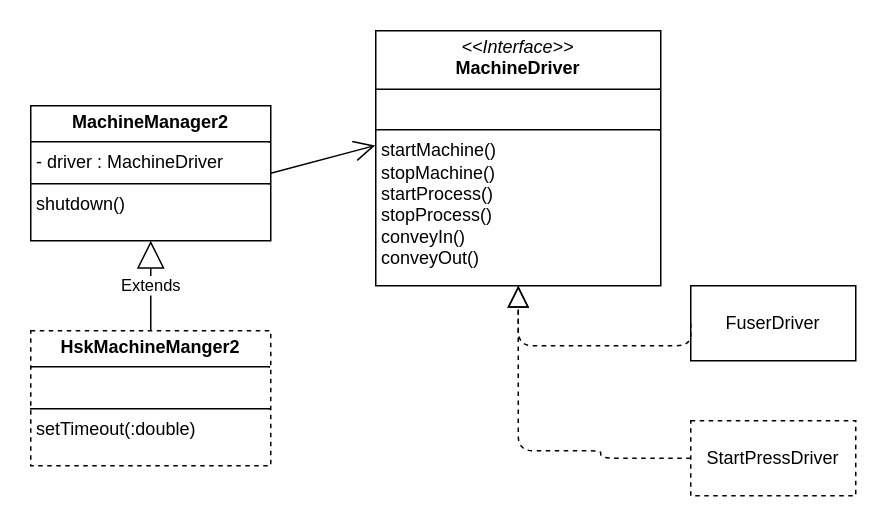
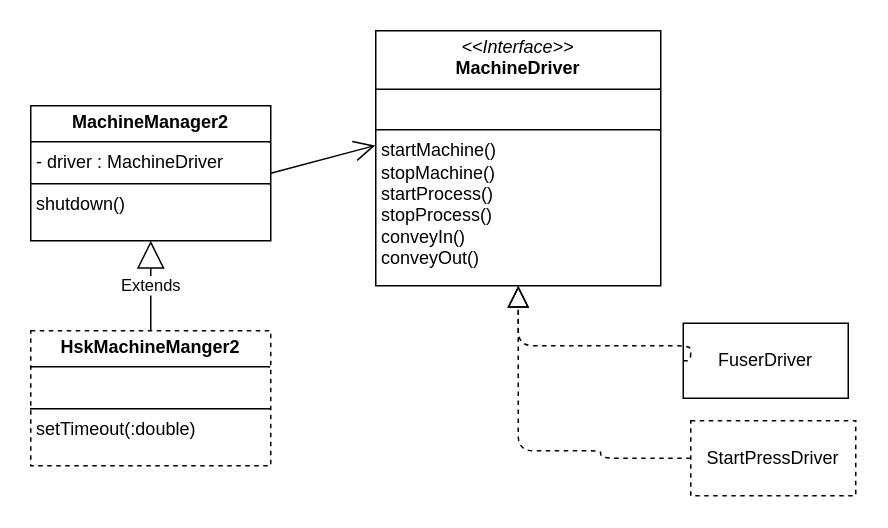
  <mxCell id="0" />
  <mxCell id="1" parent="0" />
  <mxCell id="2" value="&lt;p style=&quot;margin:0px;margin-top:4px;text-align:center;&quot;&gt;&lt;i&gt;&amp;lt;&amp;lt;Interface&amp;gt;&amp;gt;&lt;/i&gt;&lt;br&gt;&lt;b&gt;MachineDriver&lt;/b&gt;&lt;/p&gt;&lt;hr size=&quot;1&quot; style=&quot;border-style:solid;&quot;&gt;&lt;p style=&quot;margin:0px;margin-left:4px;&quot;&gt;&lt;br&gt;&lt;/p&gt;&lt;hr size=&quot;1&quot; style=&quot;border-style:solid;&quot;&gt;&lt;p style=&quot;margin:0px;margin-left:4px;&quot;&gt;startMachine()&lt;/p&gt;&lt;p style=&quot;margin:0px;margin-left:4px;&quot;&gt;stopMachine()&lt;/p&gt;&lt;p style=&quot;margin:0px;margin-left:4px;&quot;&gt;startProcess()&lt;/p&gt;&lt;p style=&quot;margin:0px;margin-left:4px;&quot;&gt;stopProcess()&lt;/p&gt;&lt;p style=&quot;margin:0px;margin-left:4px;&quot;&gt;conveyIn()&lt;/p&gt;&lt;p style=&quot;margin:0px;margin-left:4px;&quot;&gt;conveyOut()&lt;/p&gt;&lt;p style=&quot;margin:0px;margin-left:4px;&quot;&gt;&lt;br&gt;&lt;/p&gt;" style="verticalAlign=top;align=left;overflow=fill;html=1;whiteSpace=wrap;" parent="1" vertex="1"><mxGeometry x="250" y="20" width="190" height="170" as="geometry" /></mxCell>
  <mxCell id="3" value="StartPressDriver" style="html=1;whiteSpace=wrap;dashed=1;" parent="1" vertex="1"><mxGeometry x="460" y="280" width="110" height="50" as="geometry" /></mxCell>
- <mxCell id="4" value="FuserDriver" style="html=1;whiteSpace=wrap;" parent="1" vertex="1"><mxGeometry x="460" y="190" width="110" height="50" as="geometry" /></mxCell>
+ <mxCell id="4" value="FuserDriver" style="html=1;whiteSpace=wrap;" parent="1" vertex="1"><mxGeometry x="455" y="215" width="110" height="50" as="geometry" /></mxCell>
  <mxCell id="5" value="&lt;p style=&quot;margin:0px;margin-top:4px;text-align:center;&quot;&gt;&lt;b&gt;MachineManager2&lt;/b&gt;&lt;/p&gt;&lt;hr size=&quot;1&quot; style=&quot;border-style:solid;&quot;&gt;&lt;p style=&quot;margin:0px;margin-left:4px;&quot;&gt;- driver : MachineDriver&lt;/p&gt;&lt;hr size=&quot;1&quot; style=&quot;border-style:solid;&quot;&gt;&lt;p style=&quot;margin:0px;margin-left:4px;&quot;&gt;shutdown()&lt;/p&gt;" style="verticalAlign=top;align=left;overflow=fill;html=1;whiteSpace=wrap;" parent="1" vertex="1"><mxGeometry x="20" y="70" width="160" height="90" as="geometry" /></mxCell>
  <mxCell id="6" value="" style="endArrow=open;endFill=1;endSize=12;html=1;entryX=-0.002;entryY=0.45;entryDx=0;entryDy=0;entryPerimeter=0;exitX=1;exitY=0.5;exitDx=0;exitDy=0;" parent="1" source="5" target="2" edge="1"><mxGeometry width="160" relative="1" as="geometry"><mxPoint x="180" y="93" as="sourcePoint" /><mxPoint x="480" y="260" as="targetPoint" /></mxGeometry></mxCell>
  <mxCell id="7" value="&lt;p style=&quot;margin:0px;margin-top:4px;text-align:center;&quot;&gt;&lt;b&gt;HskMachineManger2&lt;/b&gt;&lt;/p&gt;&lt;hr size=&quot;1&quot; style=&quot;border-style:solid;&quot;&gt;&lt;p style=&quot;margin:0px;margin-left:4px;&quot;&gt;&lt;br&gt;&lt;/p&gt;&lt;hr size=&quot;1&quot; style=&quot;border-style:solid;&quot;&gt;&lt;p style=&quot;margin:0px;margin-left:4px;&quot;&gt;setTimeout(:double)&lt;/p&gt;" style="verticalAlign=top;align=left;overflow=fill;html=1;whiteSpace=wrap;dashed=1;" parent="1" vertex="1"><mxGeometry x="20" y="220" width="160" height="90" as="geometry" /></mxCell>
  <mxCell id="8" value="Extends" style="endArrow=block;endSize=16;endFill=0;html=1;entryX=0.5;entryY=1;entryDx=0;entryDy=0;exitX=0.5;exitY=0;exitDx=0;exitDy=0;" parent="1" source="7" target="5" edge="1"><mxGeometry width="160" relative="1" as="geometry"><mxPoint x="320" y="260" as="sourcePoint" /><mxPoint x="480" y="260" as="targetPoint" /></mxGeometry></mxCell>
  <mxCell id="9" value="" style="endArrow=block;dashed=1;endFill=0;endSize=12;html=1;exitX=0;exitY=0.5;exitDx=0;exitDy=0;entryX=0.5;entryY=1;entryDx=0;entryDy=0;edgeStyle=orthogonalEdgeStyle;" parent="1" source="3" target="2" edge="1"><mxGeometry width="160" relative="1" as="geometry"><mxPoint x="200" y="180" as="sourcePoint" /><mxPoint x="360" y="180" as="targetPoint" /><Array as="points"><mxPoint x="400" y="305" /><mxPoint x="400" y="300" /><mxPoint x="345" y="300" /></Array></mxGeometry></mxCell>
  <mxCell id="10" value="" style="endArrow=block;dashed=1;endFill=0;endSize=12;html=1;exitX=0;exitY=0.5;exitDx=0;exitDy=0;entryX=0.5;entryY=1;entryDx=0;entryDy=0;edgeStyle=orthogonalEdgeStyle;" parent="1" source="4" target="2" edge="1"><mxGeometry width="160" relative="1" as="geometry"><mxPoint x="200" y="180" as="sourcePoint" /><mxPoint x="360" y="180" as="targetPoint" /><Array as="points"><mxPoint x="460" y="230" /><mxPoint x="345" y="230" /></Array></mxGeometry></mxCell>
